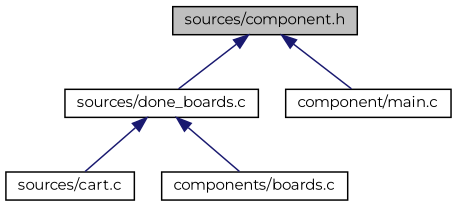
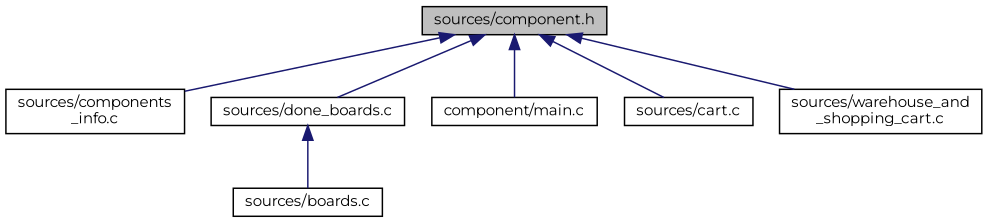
  digraph {
    fontname=Montserrat
    node [color=black fillcolor=white fontname=Montserrat fontsize=10 shape=record style=filled]
    edge [color=midnightblue dir=back fontname=Montserrat fontsize=10 labelfontname=Helvetica labelfontsize=10 style=solid]
    n1 [fillcolor=grey75 fontcolor=black height=0.2 label="sources/component.h" width=0.4]
+   n2 [height=0.2 label="sources/components\l_info.c" width=0.4]
    n3 [height=0.2 label="sources/done_boards.c" width=0.4]
    n4 [height=0.2 label="component/main.c" width=0.4]
    n5 [height=0.2 label="sources/cart.c" width=0.4]
-   n7 [height=0.2 label="components/boards.c" width=0.4]
+   n6 [height=0.2 label="sources/warehouse_and\l_shopping_cart.c" width=0.4]
+   n7 [height=0.2 label="sources/boards.c" width=0.4]
+   n1 -> n2
    n1 -> n3
    n1 -> n4
-   n3 -> n5
+   n1 -> n5
+   n1 -> n6
    n3 -> n7
  }
